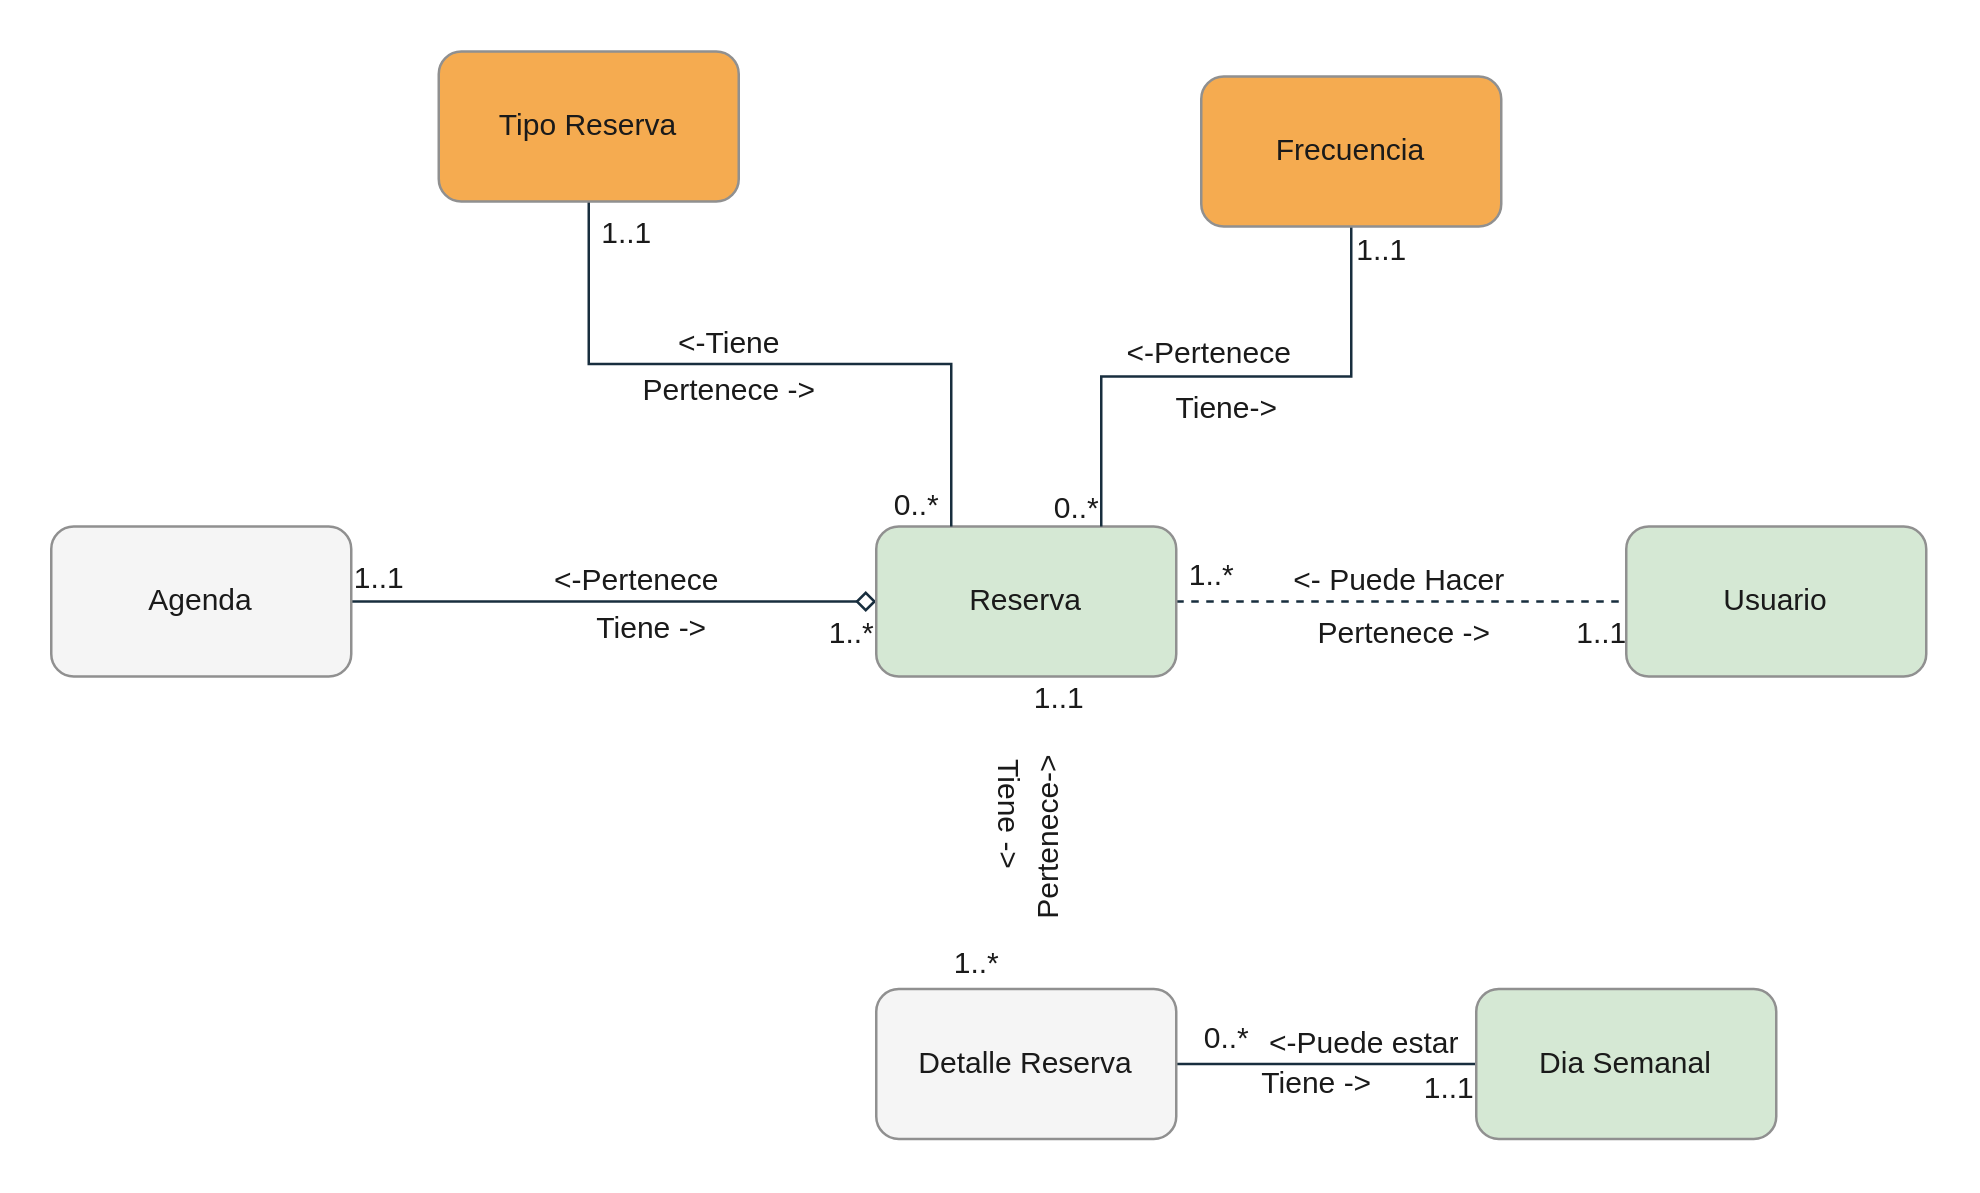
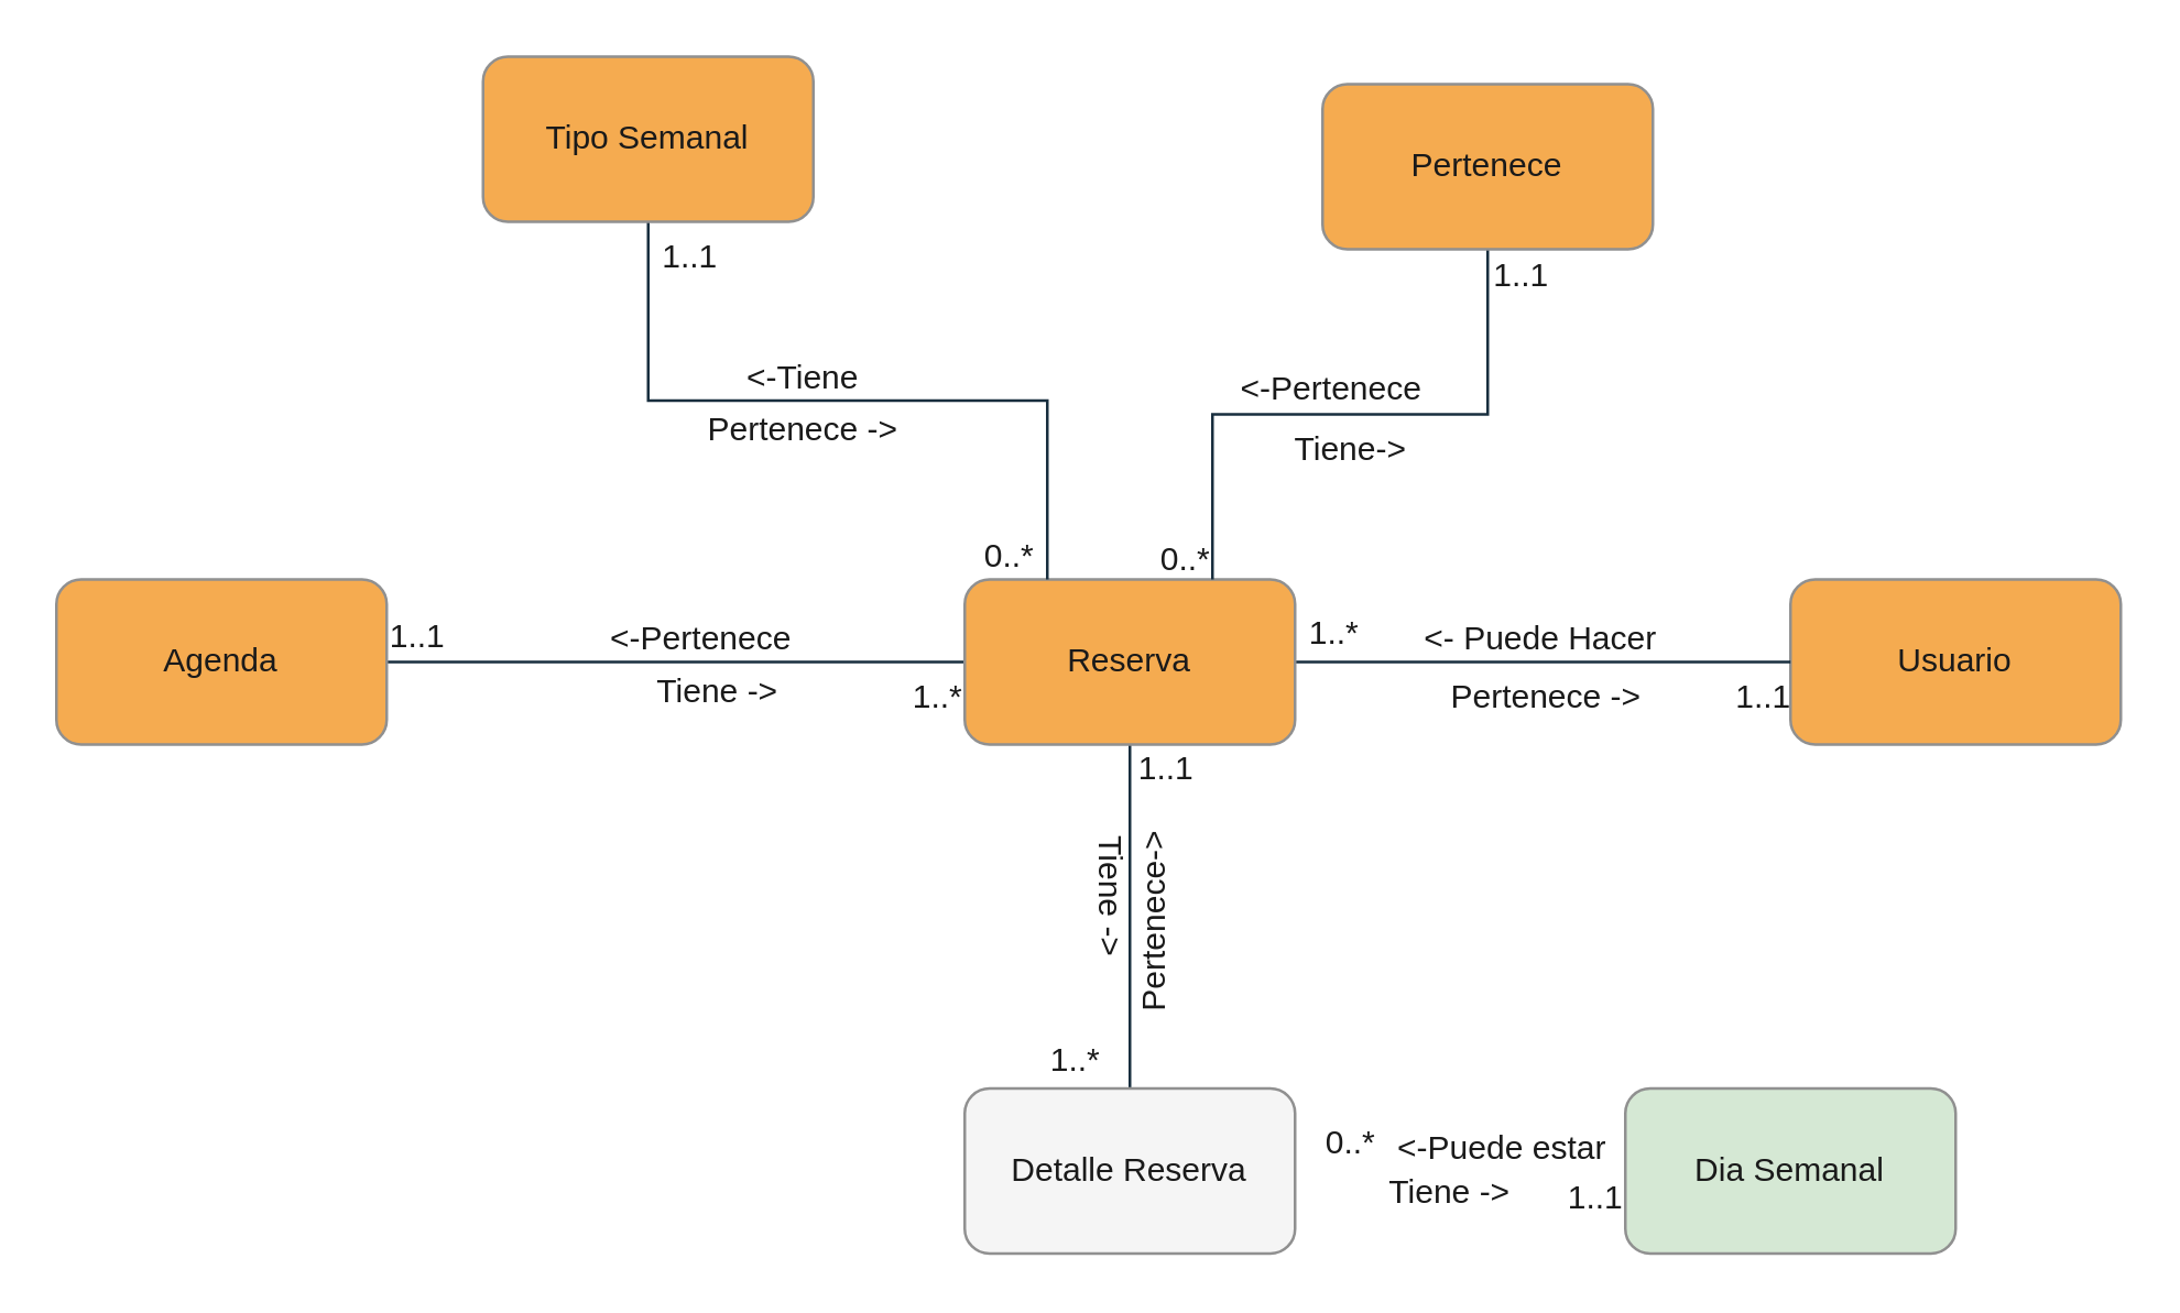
  <mxCell id="0" />
  <mxCell id="1" parent="0" />
- <mxCell id="2" style="edgeStyle=orthogonalEdgeStyle;rounded=0;orthogonalLoop=1;jettySize=auto;html=1;exitX=1;exitY=0.5;exitDx=0;exitDy=0;entryX=0;entryY=0.5;entryDx=0;entryDy=0;endArrow=diamond;endFill=0;labelBackgroundColor=none;fontColor=default;strokeColor=#182E3E;" edge="1" parent="1" source="3" target="7"><mxGeometry relative="1" as="geometry" /></mxCell>
- <mxCell id="3" value="Agenda" style="rounded=1;whiteSpace=wrap;html=1;labelBackgroundColor=none;fillColor=#f5f5f5;strokeColor=#909090;fontColor=#1A1A1A;" vertex="1" parent="1"><mxGeometry x="20" y="210" width="120" height="60" as="geometry" /></mxCell>
- <mxCell id="4" value="Usuario" style="rounded=1;whiteSpace=wrap;html=1;labelBackgroundColor=none;fillColor=#d5e8d4;strokeColor=#909090;fontColor=#1A1A1A;" vertex="1" parent="1"><mxGeometry x="650" y="210" width="120" height="60" as="geometry" /></mxCell>
- <mxCell id="5" style="edgeStyle=orthogonalEdgeStyle;rounded=0;orthogonalLoop=1;jettySize=auto;html=1;exitX=1;exitY=0.5;exitDx=0;exitDy=0;endArrow=none;endFill=0;labelBackgroundColor=none;fontColor=default;strokeColor=#182E3E;dashed=1;" edge="1" parent="1" source="7" target="4"><mxGeometry relative="1" as="geometry" /></mxCell>
- <mxCell id="7" value="Reserva" style="rounded=1;whiteSpace=wrap;html=1;labelBackgroundColor=none;fillColor=#d5e8d4;strokeColor=#909090;fontColor=#1A1A1A;" vertex="1" parent="1"><mxGeometry x="350" y="210" width="120" height="60" as="geometry" /></mxCell>
+ <mxCell id="2" style="edgeStyle=orthogonalEdgeStyle;rounded=0;orthogonalLoop=1;jettySize=auto;html=1;exitX=1;exitY=0.5;exitDx=0;exitDy=0;entryX=0;entryY=0.5;entryDx=0;entryDy=0;endArrow=none;endFill=0;labelBackgroundColor=none;fontColor=default;strokeColor=#182E3E;" edge="1" parent="1" source="3" target="7"><mxGeometry relative="1" as="geometry" /></mxCell>
+ <mxCell id="3" value="Agenda" style="rounded=1;whiteSpace=wrap;html=1;labelBackgroundColor=none;fillColor=#F5AB50;strokeColor=#909090;fontColor=#1A1A1A;" vertex="1" parent="1"><mxGeometry x="20" y="210" width="120" height="60" as="geometry" /></mxCell>
+ <mxCell id="4" value="Usuario" style="rounded=1;whiteSpace=wrap;html=1;labelBackgroundColor=none;fillColor=#F5AB50;strokeColor=#909090;fontColor=#1A1A1A;" vertex="1" parent="1"><mxGeometry x="650" y="210" width="120" height="60" as="geometry" /></mxCell>
+ <mxCell id="5" style="edgeStyle=orthogonalEdgeStyle;rounded=0;orthogonalLoop=1;jettySize=auto;html=1;exitX=1;exitY=0.5;exitDx=0;exitDy=0;endArrow=none;endFill=0;labelBackgroundColor=none;fontColor=default;strokeColor=#182E3E;" edge="1" parent="1" source="7" target="4"><mxGeometry relative="1" as="geometry" /></mxCell>
+ <mxCell id="6" style="edgeStyle=orthogonalEdgeStyle;rounded=0;orthogonalLoop=1;jettySize=auto;html=1;exitX=0.5;exitY=1;exitDx=0;exitDy=0;entryX=0.5;entryY=0;entryDx=0;entryDy=0;endArrow=none;endFill=0;labelBackgroundColor=none;fontColor=default;strokeColor=#182E3E;" edge="1" parent="1" source="7" target="13"><mxGeometry relative="1" as="geometry" /></mxCell>
+ <mxCell id="7" value="Reserva" style="rounded=1;whiteSpace=wrap;html=1;labelBackgroundColor=none;fillColor=#F5AB50;strokeColor=#909090;fontColor=#1A1A1A;" vertex="1" parent="1"><mxGeometry x="350" y="210" width="120" height="60" as="geometry" /></mxCell>
  <mxCell id="8" style="edgeStyle=orthogonalEdgeStyle;rounded=0;orthogonalLoop=1;jettySize=auto;html=1;exitX=0.5;exitY=1;exitDx=0;exitDy=0;entryX=0.25;entryY=0;entryDx=0;entryDy=0;endArrow=none;endFill=0;labelBackgroundColor=none;fontColor=default;strokeColor=#182E3E;" edge="1" parent="1" source="9" target="7"><mxGeometry relative="1" as="geometry" /></mxCell>
- <mxCell id="9" value="Tipo Reserva" style="rounded=1;whiteSpace=wrap;html=1;labelBackgroundColor=none;fillColor=#F5AB50;strokeColor=#909090;fontColor=#1A1A1A;" vertex="1" parent="1"><mxGeometry x="175" y="20" width="120" height="60" as="geometry" /></mxCell>
+ <mxCell id="9" value="Tipo Semanal" style="rounded=1;whiteSpace=wrap;html=1;labelBackgroundColor=none;fillColor=#F5AB50;strokeColor=#909090;fontColor=#1A1A1A;" vertex="1" parent="1"><mxGeometry x="175" y="20" width="120" height="60" as="geometry" /></mxCell>
  <mxCell id="10" style="edgeStyle=orthogonalEdgeStyle;rounded=0;orthogonalLoop=1;jettySize=auto;html=1;exitX=0.5;exitY=1;exitDx=0;exitDy=0;entryX=0.75;entryY=0;entryDx=0;entryDy=0;endArrow=none;endFill=0;labelBackgroundColor=none;fontColor=default;strokeColor=#182E3E;" edge="1" parent="1" source="11" target="7"><mxGeometry relative="1" as="geometry" /></mxCell>
- <mxCell id="11" value="Frecuencia" style="rounded=1;whiteSpace=wrap;html=1;labelBackgroundColor=none;fillColor=#F5AB50;strokeColor=#909090;fontColor=#1A1A1A;" vertex="1" parent="1"><mxGeometry x="480" y="30" width="120" height="60" as="geometry" /></mxCell>
- <mxCell id="12" style="edgeStyle=orthogonalEdgeStyle;rounded=0;orthogonalLoop=1;jettySize=auto;html=1;exitX=1;exitY=0.5;exitDx=0;exitDy=0;endArrow=none;endFill=0;labelBackgroundColor=none;fontColor=default;strokeColor=#182E3E;" edge="1" parent="1" source="13" target="14"><mxGeometry relative="1" as="geometry" /></mxCell>
+ <mxCell id="11" value="Pertenece" style="rounded=1;whiteSpace=wrap;html=1;labelBackgroundColor=none;fillColor=#F5AB50;strokeColor=#909090;fontColor=#1A1A1A;" vertex="1" parent="1"><mxGeometry x="480" y="30" width="120" height="60" as="geometry" /></mxCell>
  <mxCell id="13" value="Detalle Reserva" style="rounded=1;whiteSpace=wrap;html=1;labelBackgroundColor=none;fillColor=#f5f5f5;strokeColor=#909090;fontColor=#1A1A1A;" vertex="1" parent="1"><mxGeometry x="350" y="395" width="120" height="60" as="geometry" /></mxCell>
  <mxCell id="14" value="Dia Semanal" style="rounded=1;whiteSpace=wrap;html=1;labelBackgroundColor=none;fillColor=#d5e8d4;strokeColor=#909090;fontColor=#1A1A1A;" vertex="1" parent="1"><mxGeometry x="590" y="395" width="120" height="60" as="geometry" /></mxCell>
  <mxCell id="15" value="&lt;span style=&quot;text-wrap: nowrap;&quot;&gt;Pertenece -&amp;gt;&lt;br&gt;&lt;/span&gt;" style="text;html=1;align=center;verticalAlign=middle;resizable=0;points=[];autosize=1;strokeColor=none;fillColor=none;labelBackgroundColor=none;fontColor=#1A1A1A;" vertex="1" parent="1"><mxGeometry x="516" y="238" width="90" height="30" as="geometry" /></mxCell>
  <mxCell id="16" value="1..1" style="text;html=1;align=center;verticalAlign=middle;resizable=0;points=[];autosize=1;strokeColor=none;fillColor=none;labelBackgroundColor=none;fontColor=#1A1A1A;" vertex="1" parent="1"><mxGeometry x="620" y="238" width="40" height="30" as="geometry" /></mxCell>
  <mxCell id="17" value="&amp;lt;- Puede Hacer" style="text;html=1;align=center;verticalAlign=middle;resizable=0;points=[];autosize=1;strokeColor=none;fillColor=none;labelBackgroundColor=none;fontColor=#1A1A1A;" vertex="1" parent="1"><mxGeometry x="504" y="217" width="110" height="30" as="geometry" /></mxCell>
  <mxCell id="18" value="1..*" style="text;html=1;align=center;verticalAlign=middle;resizable=0;points=[];autosize=1;strokeColor=none;fillColor=none;labelBackgroundColor=none;fontColor=#1A1A1A;" vertex="1" parent="1"><mxGeometry x="464" y="215" width="40" height="30" as="geometry" /></mxCell>
  <mxCell id="19" value="Tiene -&amp;gt;" style="text;html=1;align=center;verticalAlign=middle;resizable=0;points=[];autosize=1;strokeColor=none;fillColor=none;labelBackgroundColor=none;fontColor=#1A1A1A;" vertex="1" parent="1"><mxGeometry x="225" y="236" width="70" height="30" as="geometry" /></mxCell>
  <mxCell id="20" value="1..*" style="text;html=1;align=center;verticalAlign=middle;resizable=0;points=[];autosize=1;strokeColor=none;fillColor=none;labelBackgroundColor=none;fontColor=#1A1A1A;" vertex="1" parent="1"><mxGeometry x="320" y="238" width="40" height="30" as="geometry" /></mxCell>
  <mxCell id="21" value="&amp;lt;-Pertenece" style="text;html=1;align=center;verticalAlign=middle;resizable=0;points=[];autosize=1;strokeColor=none;fillColor=none;labelBackgroundColor=none;fontColor=#1A1A1A;" vertex="1" parent="1"><mxGeometry x="209" y="217" width="90" height="30" as="geometry" /></mxCell>
  <mxCell id="22" value="1..1" style="text;html=1;align=center;verticalAlign=middle;resizable=0;points=[];autosize=1;strokeColor=none;fillColor=none;labelBackgroundColor=none;fontColor=#1A1A1A;" vertex="1" parent="1"><mxGeometry x="131" y="216" width="40" height="30" as="geometry" /></mxCell>
  <mxCell id="23" value="Pertenece -&amp;gt;" style="text;html=1;align=center;verticalAlign=middle;resizable=0;points=[];autosize=1;strokeColor=none;fillColor=none;labelBackgroundColor=none;fontColor=#1A1A1A;" vertex="1" parent="1"><mxGeometry x="246" y="141" width="90" height="30" as="geometry" /></mxCell>
  <mxCell id="24" value="0..*" style="text;html=1;align=center;verticalAlign=middle;resizable=0;points=[];autosize=1;strokeColor=none;fillColor=none;labelBackgroundColor=none;fontColor=#1A1A1A;" vertex="1" parent="1"><mxGeometry x="346" y="187" width="40" height="30" as="geometry" /></mxCell>
  <mxCell id="25" value="&amp;lt;-Tiene" style="text;html=1;align=center;verticalAlign=middle;resizable=0;points=[];autosize=1;strokeColor=none;fillColor=none;labelBackgroundColor=none;fontColor=#1A1A1A;" vertex="1" parent="1"><mxGeometry x="261" y="122" width="60" height="30" as="geometry" /></mxCell>
  <mxCell id="26" value="1..1" style="text;html=1;align=center;verticalAlign=middle;resizable=0;points=[];autosize=1;strokeColor=none;fillColor=none;labelBackgroundColor=none;fontColor=#1A1A1A;" vertex="1" parent="1"><mxGeometry x="230" y="78" width="40" height="30" as="geometry" /></mxCell>
  <mxCell id="27" value="Tiene-&amp;gt;" style="text;html=1;align=center;verticalAlign=middle;resizable=0;points=[];autosize=1;strokeColor=none;fillColor=none;labelBackgroundColor=none;fontColor=#1A1A1A;" vertex="1" parent="1"><mxGeometry x="460" y="148" width="60" height="30" as="geometry" /></mxCell>
  <mxCell id="28" value="1..1" style="text;html=1;align=center;verticalAlign=middle;resizable=0;points=[];autosize=1;strokeColor=none;fillColor=none;labelBackgroundColor=none;fontColor=#1A1A1A;" vertex="1" parent="1"><mxGeometry x="532" y="85" width="40" height="30" as="geometry" /></mxCell>
  <mxCell id="29" value="&amp;lt;-Pertenece" style="text;html=1;align=center;verticalAlign=middle;resizable=0;points=[];autosize=1;strokeColor=none;fillColor=none;labelBackgroundColor=none;fontColor=#1A1A1A;" vertex="1" parent="1"><mxGeometry x="438" y="126" width="90" height="30" as="geometry" /></mxCell>
  <mxCell id="30" value="0..*" style="text;html=1;align=center;verticalAlign=middle;resizable=0;points=[];autosize=1;strokeColor=none;fillColor=none;labelBackgroundColor=none;fontColor=#1A1A1A;" vertex="1" parent="1"><mxGeometry x="410" y="188" width="40" height="30" as="geometry" /></mxCell>
  <mxCell id="31" value="Tiene -&amp;gt;" style="text;html=1;align=center;verticalAlign=middle;resizable=0;points=[];autosize=1;strokeColor=none;fillColor=none;labelBackgroundColor=none;fontColor=#1A1A1A;" vertex="1" parent="1"><mxGeometry x="491" y="418" width="70" height="30" as="geometry" /></mxCell>
  <mxCell id="32" value="1..1" style="text;html=1;align=center;verticalAlign=middle;resizable=0;points=[];autosize=1;strokeColor=none;fillColor=none;labelBackgroundColor=none;fontColor=#1A1A1A;" vertex="1" parent="1"><mxGeometry x="559" y="420" width="40" height="30" as="geometry" /></mxCell>
  <mxCell id="33" value="&amp;lt;-Puede estar" style="text;html=1;align=center;verticalAlign=middle;resizable=0;points=[];autosize=1;strokeColor=none;fillColor=none;labelBackgroundColor=none;fontColor=#1A1A1A;" vertex="1" parent="1"><mxGeometry x="495" y="402" width="100" height="30" as="geometry" /></mxCell>
  <mxCell id="34" value="0..*" style="text;html=1;align=center;verticalAlign=middle;resizable=0;points=[];autosize=1;strokeColor=none;fillColor=none;labelBackgroundColor=none;fontColor=#1A1A1A;" vertex="1" parent="1"><mxGeometry x="470" y="400" width="40" height="30" as="geometry" /></mxCell>
  <mxCell id="35" value="Pertenece-&amp;gt;" style="text;html=1;align=center;verticalAlign=middle;resizable=0;points=[];autosize=1;strokeColor=none;fillColor=none;rotation=-90;labelBackgroundColor=none;fontColor=#1A1A1A;" vertex="1" parent="1"><mxGeometry x="374" y="320" width="90" height="30" as="geometry" /></mxCell>
  <mxCell id="36" value="Tiene -&amp;gt;" style="text;html=1;align=center;verticalAlign=middle;resizable=0;points=[];autosize=1;strokeColor=none;fillColor=none;rotation=90;labelBackgroundColor=none;fontColor=#1A1A1A;" vertex="1" parent="1"><mxGeometry x="368" y="310" width="70" height="30" as="geometry" /></mxCell>
  <mxCell id="37" value="1..*" style="text;html=1;align=center;verticalAlign=middle;resizable=0;points=[];autosize=1;strokeColor=none;fillColor=none;labelBackgroundColor=none;fontColor=#1A1A1A;" vertex="1" parent="1"><mxGeometry x="370" y="370" width="40" height="30" as="geometry" /></mxCell>
  <mxCell id="38" value="1..1" style="text;html=1;align=center;verticalAlign=middle;resizable=0;points=[];autosize=1;strokeColor=none;fillColor=none;labelBackgroundColor=none;fontColor=#1A1A1A;" vertex="1" parent="1"><mxGeometry x="403" y="264" width="40" height="30" as="geometry" /></mxCell>
